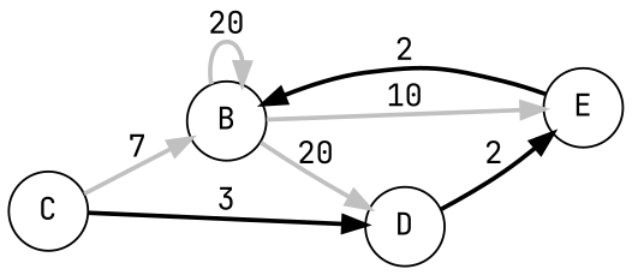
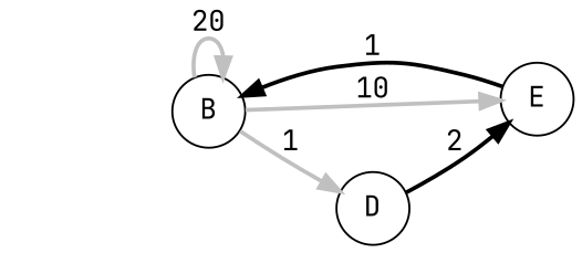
  digraph {
    fontname="JetBrains Mono"
    rankdir=LR
    node [fontname="JetBrains Mono" shape=circle]
    edge [color=grey fontname="JetBrains Mono" style=bold]
-   C
    B
    D
    E
-   C -> B [label=7]
-   C -> D [color=black label=3]
    B -> B [label=20]
-   B -> D [label=20]
+   B -> D [label=1]
    B -> E [label=10]
    D -> E [color=black label=2]
-   E -> B [color=black label=2]
+   E -> B [color=black label=1]
  }
